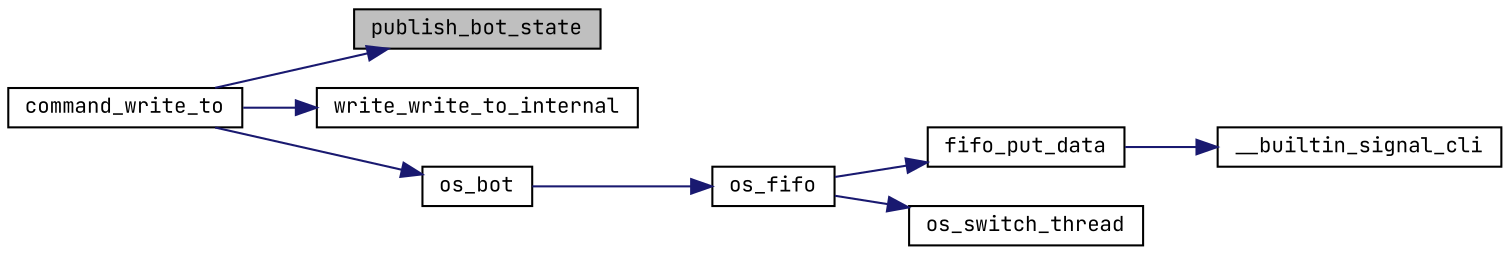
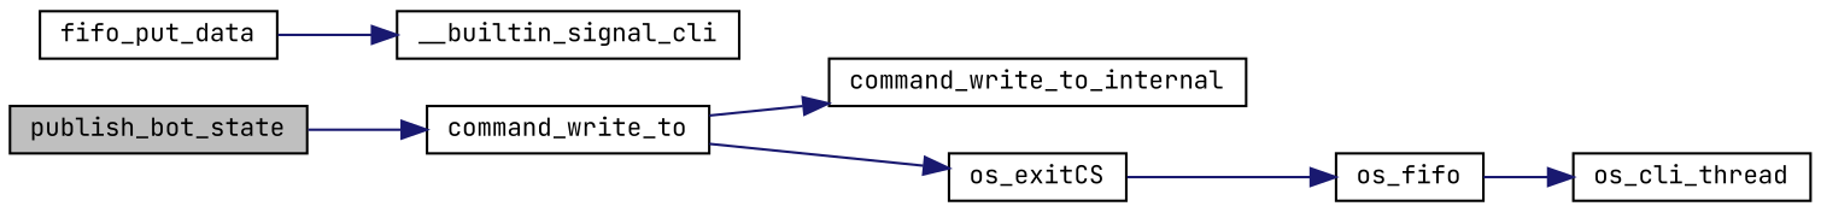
  digraph {
    fontname="JetBrains Mono"
    rankdir=LR
    node [color=black fillcolor=white fontname="JetBrains Mono" fontsize=10 shape=record style=filled]
    edge [color=midnightblue fontname="JetBrains Mono" fontsize=10 labelfontname=Helvetica labelfontsize=10 style=solid]
    n1 [fillcolor=grey75 fontcolor=black height=0.2 label=publish_bot_state width=0.4]
    n2 [height=0.2 label=command_write_to width=0.4]
-   n3 [height=0.2 label=write_write_to_internal width=0.4]
-   n4 [height=0.2 label=os_bot width=0.4]
+   n3 [height=0.2 label=command_write_to_internal width=0.4]
+   n4 [height=0.2 label=os_exitCS width=0.4]
    n5 [height=0.2 label=os_fifo width=0.4]
    n6 [height=0.2 label=fifo_put_data width=0.4]
-   n7 [height=0.2 label=os_switch_thread width=0.4]
+   n7 [height=0.2 label=os_cli_thread width=0.4]
    n8 [height=0.2 label=__builtin_signal_cli width=0.4]
-   n2 -> n1
+   n1 -> n2
    n2 -> n3
    n2 -> n4
    n4 -> n5
-   n5 -> n6
    n5 -> n7
    n6 -> n8
  }
